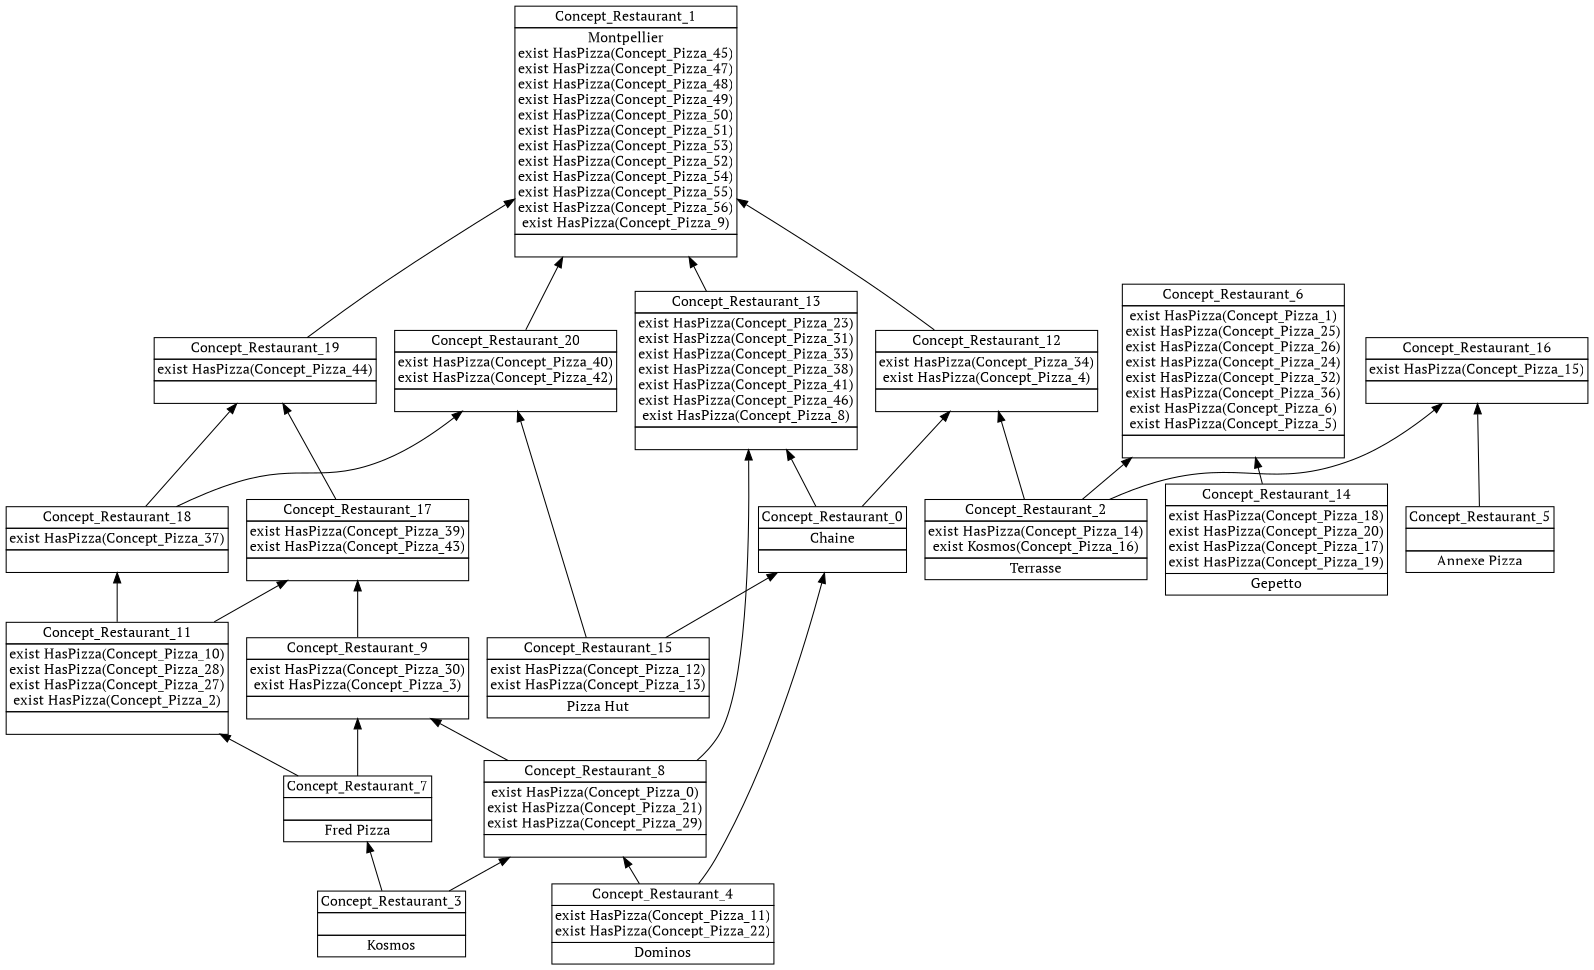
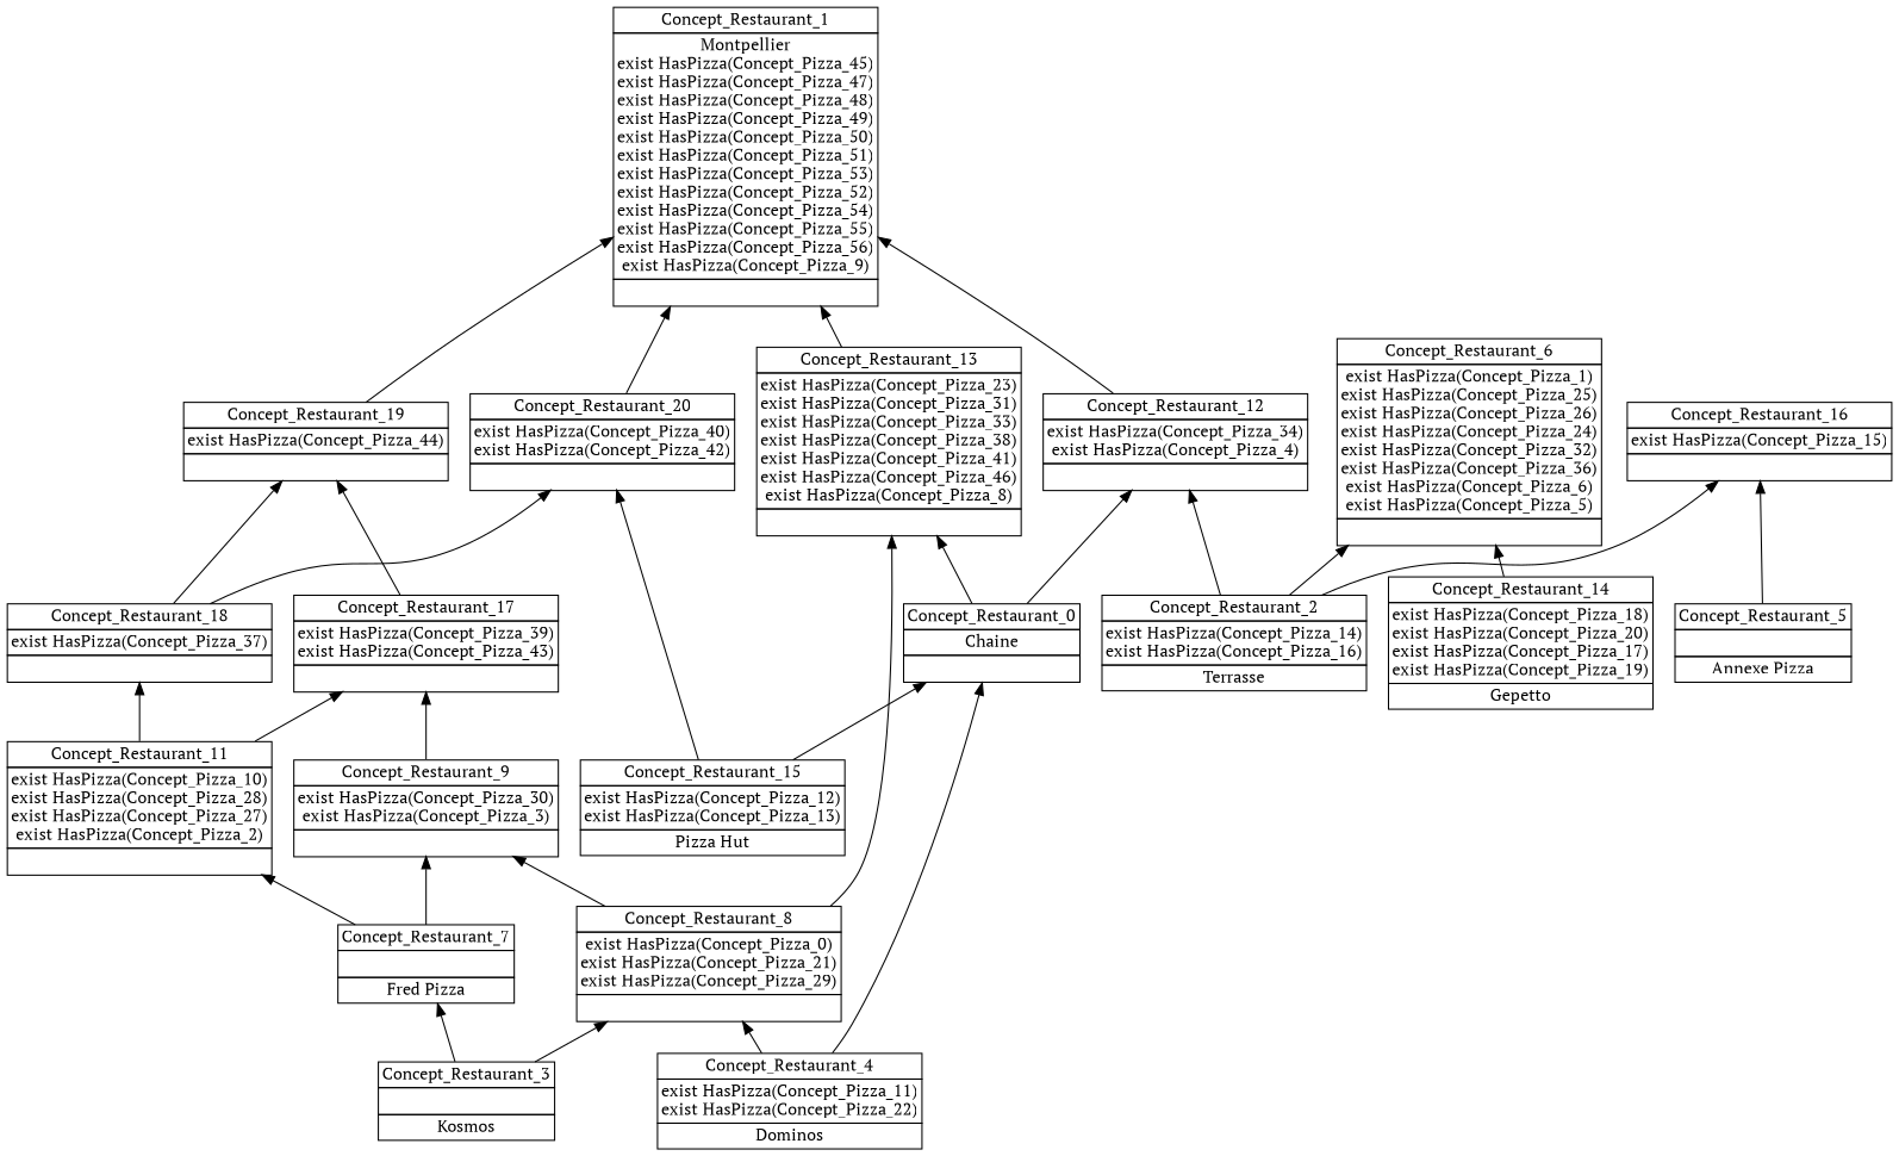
  digraph {
    fontname="PT Serif"
    nodesep=0.2
    rankdir=BT
    ranksep=0.3
    node [fontname="PT Serif" margin="0.03,0.03" shape=none]
    edge [fontname="PT Serif" headport=p tailport=p]
    n1 [label=<<table border="0" cellborder="1" cellspacing="0" port="p"><tr><td>Concept_Restaurant_4</td></tr><tr><td>exist HasPizza(Concept_Pizza_11)<br/>exist HasPizza(Concept_Pizza_22)<br/></td></tr><tr><td>Dominos<br/></td></tr></table>>]
    n2 [label=<<table border="0" cellborder="1" cellspacing="0" port="p"><tr><td>Concept_Restaurant_0</td></tr><tr><td>Chaine<br/></td></tr><tr><td><br/></td></tr></table>>]
    n3 [label=<<table border="0" cellborder="1" cellspacing="0" port="p"><tr><td>Concept_Restaurant_8</td></tr><tr><td>exist HasPizza(Concept_Pizza_0)<br/>exist HasPizza(Concept_Pizza_21)<br/>exist HasPizza(Concept_Pizza_29)<br/></td></tr><tr><td><br/></td></tr></table>>]
    n4 [label=<<table border="0" cellborder="1" cellspacing="0" port="p"><tr><td>Concept_Restaurant_12</td></tr><tr><td>exist HasPizza(Concept_Pizza_34)<br/>exist HasPizza(Concept_Pizza_4)<br/></td></tr><tr><td><br/></td></tr></table>>]
    n5 [label=<<table border="0" cellborder="1" cellspacing="0" port="p"><tr><td>Concept_Restaurant_13</td></tr><tr><td>exist HasPizza(Concept_Pizza_23)<br/>exist HasPizza(Concept_Pizza_31)<br/>exist HasPizza(Concept_Pizza_33)<br/>exist HasPizza(Concept_Pizza_38)<br/>exist HasPizza(Concept_Pizza_41)<br/>exist HasPizza(Concept_Pizza_46)<br/>exist HasPizza(Concept_Pizza_8)<br/></td></tr><tr><td><br/></td></tr></table>>]
    n6 [label=<<table border="0" cellborder="1" cellspacing="0" port="p"><tr><td>Concept_Restaurant_9</td></tr><tr><td>exist HasPizza(Concept_Pizza_30)<br/>exist HasPizza(Concept_Pizza_3)<br/></td></tr><tr><td><br/></td></tr></table>>]
-   n7 [label=<<table border="0" cellborder="1" cellspacing="0" port="p"><tr><td>Concept_Restaurant_2</td></tr><tr><td>exist HasPizza(Concept_Pizza_14)<br/>exist Kosmos(Concept_Pizza_16)<br/></td></tr><tr><td>Terrasse<br/></td></tr></table>>]
+   n7 [label=<<table border="0" cellborder="1" cellspacing="0" port="p"><tr><td>Concept_Restaurant_2</td></tr><tr><td>exist HasPizza(Concept_Pizza_14)<br/>exist HasPizza(Concept_Pizza_16)<br/></td></tr><tr><td>Terrasse<br/></td></tr></table>>]
    n8 [label=<<table border="0" cellborder="1" cellspacing="0" port="p"><tr><td>Concept_Restaurant_6</td></tr><tr><td>exist HasPizza(Concept_Pizza_1)<br/>exist HasPizza(Concept_Pizza_25)<br/>exist HasPizza(Concept_Pizza_26)<br/>exist HasPizza(Concept_Pizza_24)<br/>exist HasPizza(Concept_Pizza_32)<br/>exist HasPizza(Concept_Pizza_36)<br/>exist HasPizza(Concept_Pizza_6)<br/>exist HasPizza(Concept_Pizza_5)<br/></td></tr><tr><td><br/></td></tr></table>>]
    n9 [label=<<table border="0" cellborder="1" cellspacing="0" port="p"><tr><td>Concept_Restaurant_16</td></tr><tr><td>exist HasPizza(Concept_Pizza_15)<br/></td></tr><tr><td><br/></td></tr></table>>]
    n10 [label=<<table border="0" cellborder="1" cellspacing="0" port="p"><tr><td>Concept_Restaurant_1</td></tr><tr><td>Montpellier<br/>exist HasPizza(Concept_Pizza_45)<br/>exist HasPizza(Concept_Pizza_47)<br/>exist HasPizza(Concept_Pizza_48)<br/>exist HasPizza(Concept_Pizza_49)<br/>exist HasPizza(Concept_Pizza_50)<br/>exist HasPizza(Concept_Pizza_51)<br/>exist HasPizza(Concept_Pizza_53)<br/>exist HasPizza(Concept_Pizza_52)<br/>exist HasPizza(Concept_Pizza_54)<br/>exist HasPizza(Concept_Pizza_55)<br/>exist HasPizza(Concept_Pizza_56)<br/>exist HasPizza(Concept_Pizza_9)<br/></td></tr><tr><td><br/></td></tr></table>>]
    n11 [label=<<table border="0" cellborder="1" cellspacing="0" port="p"><tr><td>Concept_Restaurant_3</td></tr><tr><td><br/></td></tr><tr><td>Kosmos<br/></td></tr></table>>]
    n12 [label=<<table border="0" cellborder="1" cellspacing="0" port="p"><tr><td>Concept_Restaurant_7</td></tr><tr><td><br/></td></tr><tr><td>Fred Pizza<br/></td></tr></table>>]
    n13 [label=<<table border="0" cellborder="1" cellspacing="0" port="p"><tr><td>Concept_Restaurant_11</td></tr><tr><td>exist HasPizza(Concept_Pizza_10)<br/>exist HasPizza(Concept_Pizza_28)<br/>exist HasPizza(Concept_Pizza_27)<br/>exist HasPizza(Concept_Pizza_2)<br/></td></tr><tr><td><br/></td></tr></table>>]
    n14 [label=<<table border="0" cellborder="1" cellspacing="0" port="p"><tr><td>Concept_Restaurant_5</td></tr><tr><td><br/></td></tr><tr><td>Annexe Pizza<br/></td></tr></table>>]
    n15 [label=<<table border="0" cellborder="1" cellspacing="0" port="p"><tr><td>Concept_Restaurant_17</td></tr><tr><td>exist HasPizza(Concept_Pizza_39)<br/>exist HasPizza(Concept_Pizza_43)<br/></td></tr><tr><td><br/></td></tr></table>>]
    n16 [label=<<table border="0" cellborder="1" cellspacing="0" port="p"><tr><td>Concept_Restaurant_18</td></tr><tr><td>exist HasPizza(Concept_Pizza_37)<br/></td></tr><tr><td><br/></td></tr></table>>]
    n17 [label=<<table border="0" cellborder="1" cellspacing="0" port="p"><tr><td>Concept_Restaurant_15</td></tr><tr><td>exist HasPizza(Concept_Pizza_12)<br/>exist HasPizza(Concept_Pizza_13)<br/></td></tr><tr><td>Pizza Hut<br/></td></tr></table>>]
    n18 [label=<<table border="0" cellborder="1" cellspacing="0" port="p"><tr><td>Concept_Restaurant_20</td></tr><tr><td>exist HasPizza(Concept_Pizza_40)<br/>exist HasPizza(Concept_Pizza_42)<br/></td></tr><tr><td><br/></td></tr></table>>]
    n19 [label=<<table border="0" cellborder="1" cellspacing="0" port="p"><tr><td>Concept_Restaurant_14</td></tr><tr><td>exist HasPizza(Concept_Pizza_18)<br/>exist HasPizza(Concept_Pizza_20)<br/>exist HasPizza(Concept_Pizza_17)<br/>exist HasPizza(Concept_Pizza_19)<br/></td></tr><tr><td>Gepetto<br/></td></tr></table>>]
    n20 [label=<<table border="0" cellborder="1" cellspacing="0" port="p"><tr><td>Concept_Restaurant_19</td></tr><tr><td>exist HasPizza(Concept_Pizza_44)<br/></td></tr><tr><td><br/></td></tr></table>>]
    n1 -> n2
    n1 -> n3
    n2 -> n4
    n2 -> n5
    n3 -> n5
    n3 -> n6
    n4 -> n10
    n5 -> n10
    n6 -> n15
    n7 -> n4
    n7 -> n8
    n7 -> n9
    n11 -> n3
    n11 -> n12
    n12 -> n6
    n12 -> n13
    n13 -> n15
    n13 -> n16
    n14 -> n9
    n15 -> n20
    n16 -> n18
    n16 -> n20
    n17 -> n2
    n17 -> n18
    n18 -> n10
    n19 -> n8
    n20 -> n10
  }
